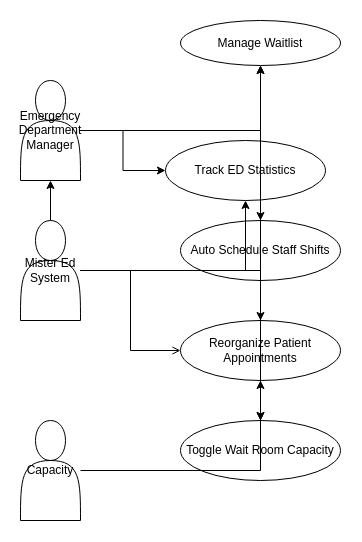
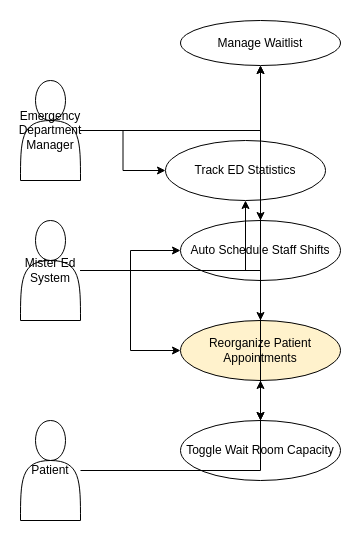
  <mxCell id="0" />
  <mxCell id="1" parent="0" />
  <mxCell id="2" value="Emergency Department Manager" style="shape=actor;whiteSpace=wrap;html=1;" vertex="1" parent="1"><mxGeometry x="20" y="80" width="60" height="100" as="geometry" /></mxCell>
  <mxCell id="3" value="Mister Ed System" style="shape=actor;whiteSpace=wrap;html=1;" vertex="1" parent="1"><mxGeometry x="20" y="220" width="60" height="100" as="geometry" /></mxCell>
- <mxCell id="4" value="Capacity" style="shape=actor;whiteSpace=wrap;html=1;" vertex="1" parent="1"><mxGeometry x="20" y="420" width="60" height="100" as="geometry" /></mxCell>
+ <mxCell id="4" value="Patient" style="shape=actor;whiteSpace=wrap;html=1;" vertex="1" parent="1"><mxGeometry x="20" y="420" width="60" height="100" as="geometry" /></mxCell>
  <mxCell id="5" value="Manage Waitlist" style="ellipse;whiteSpace=wrap;html=1;" vertex="1" parent="1"><mxGeometry x="180" y="20" width="160" height="45" as="geometry" /></mxCell>
  <mxCell id="6" value="Track ED Statistics" style="ellipse;whiteSpace=wrap;html=1;" vertex="1" parent="1"><mxGeometry x="165" y="140" width="160" height="60" as="geometry" /></mxCell>
  <mxCell id="7" value="Auto Schedule Staff Shifts" style="ellipse;whiteSpace=wrap;html=1;" vertex="1" parent="1"><mxGeometry x="180" y="220" width="160" height="60" as="geometry" /></mxCell>
- <mxCell id="8" value="Reorganize Patient Appointments" style="ellipse;whiteSpace=wrap;html=1;" vertex="1" parent="1"><mxGeometry x="180" y="320" width="160" height="60" as="geometry" /></mxCell>
+ <mxCell id="8" value="Reorganize Patient Appointments" style="ellipse;whiteSpace=wrap;html=1;fillColor=#fff2cc;" vertex="1" parent="1"><mxGeometry x="180" y="320" width="160" height="60" as="geometry" /></mxCell>
  <mxCell id="9" value="Toggle Wait Room Capacity" style="ellipse;whiteSpace=wrap;html=1;" vertex="1" parent="1"><mxGeometry x="180" y="420" width="160" height="60" as="geometry" /></mxCell>
  <mxCell id="10" style="edgeStyle=orthogonalEdgeStyle;rounded=0;orthogonalLoop=1;" edge="1" parent="1" source="2" target="5"><mxGeometry relative="1" as="geometry" /></mxCell>
  <mxCell id="11" style="edgeStyle=orthogonalEdgeStyle;rounded=0;orthogonalLoop=1;" edge="1" parent="1" source="2" target="6"><mxGeometry relative="1" as="geometry" /></mxCell>
  <mxCell id="12" style="edgeStyle=orthogonalEdgeStyle;rounded=0;orthogonalLoop=1;" edge="1" parent="1" source="2" target="7"><mxGeometry relative="1" as="geometry" /></mxCell>
  <mxCell id="13" style="edgeStyle=orthogonalEdgeStyle;rounded=0;orthogonalLoop=1;" edge="1" parent="1" source="2" target="8"><mxGeometry relative="1" as="geometry" /></mxCell>
  <mxCell id="14" style="edgeStyle=orthogonalEdgeStyle;rounded=0;orthogonalLoop=1;" edge="1" parent="1" source="2" target="9"><mxGeometry relative="1" as="geometry" /></mxCell>
  <mxCell id="15" style="edgeStyle=orthogonalEdgeStyle;rounded=0;orthogonalLoop=1;" edge="1" parent="1" source="3" target="5"><mxGeometry relative="1" as="geometry" /></mxCell>
  <mxCell id="16" style="edgeStyle=orthogonalEdgeStyle;rounded=0;orthogonalLoop=1;" edge="1" parent="1" source="3" target="6"><mxGeometry relative="1" as="geometry" /></mxCell>
- <mxCell id="17" style="edgeStyle=orthogonalEdgeStyle;rounded=0;orthogonalLoop=1;" edge="1" parent="1" source="3" target="2"><mxGeometry relative="1" as="geometry" /></mxCell>
- <mxCell id="18" style="edgeStyle=orthogonalEdgeStyle;rounded=0;orthogonalLoop=1;endArrow=open;" edge="1" parent="1" source="3" target="8"><mxGeometry relative="1" as="geometry" /></mxCell>
+ <mxCell id="17" style="edgeStyle=orthogonalEdgeStyle;rounded=0;orthogonalLoop=1;" edge="1" parent="1" source="3" target="7"><mxGeometry relative="1" as="geometry" /></mxCell>
+ <mxCell id="18" style="edgeStyle=orthogonalEdgeStyle;rounded=0;orthogonalLoop=1;" edge="1" parent="1" source="3" target="8"><mxGeometry relative="1" as="geometry" /></mxCell>
  <mxCell id="19" style="edgeStyle=orthogonalEdgeStyle;rounded=0;orthogonalLoop=1;" edge="1" parent="1" source="3" target="9"><mxGeometry relative="1" as="geometry" /></mxCell>
  <mxCell id="20" style="edgeStyle=orthogonalEdgeStyle;rounded=0;orthogonalLoop=1;" edge="1" parent="1" source="4" target="8"><mxGeometry relative="1" as="geometry" /></mxCell>
